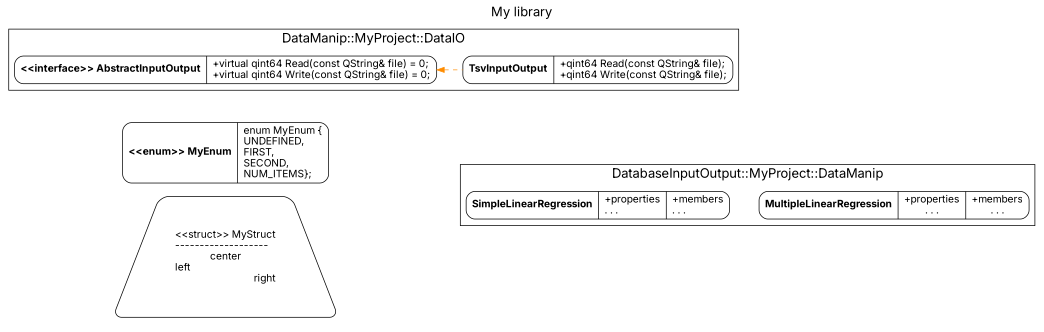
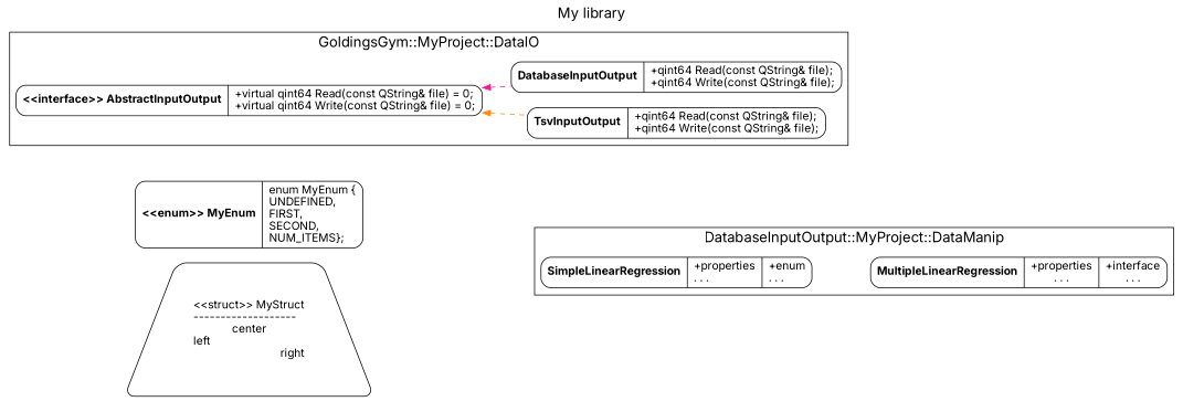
  strict digraph {
    compound=true
    fontname=Inter
    fontsize=18
    label="My library"
    labelloc=t
    rankdir=LR
    ranksep=0.5
    node [fontname=Inter fontsize=14 nojustify=true shape=record style=rounded]
    edge [fontname=Inter fontsize=10 style=invis]
    n1 [label=<{ <b>&lt;&lt;enum&gt;&gt; MyEnum</b>|enum MyEnum &#123;<br align="left" />UNDEFINED,<br align="left" />FIRST,<br align="left" />SECOND,<br align="left" />NUM_ITEMS&#125;&#59;<br align="left" /> }>]
    n2 [fillcolor=white label="<<struct>> MyStruct\n-------------------\lcenter\nleft\lright\r" shape=trapezium style="rounded,filled"]
-   n3 [label=<{ <b>SimpleLinearRegression</b>|+properties<br align="left"/>. . .<br align="left" />|+members<br align="left"/>. . . <br align="left" />}>]
-   n4 [label=<{ <b>MultipleLinearRegression</b>|+properties<br align="left" />. . .|+members<br align="left" />. . . }>]
+   n3 [label=<{ <b>SimpleLinearRegression</b>|+properties<br align="left"/>. . .<br align="left" />|+enum<br align="left"/>. . . <br align="left" />}>]
+   n4 [label=<{ <b>MultipleLinearRegression</b>|+properties<br align="left" />. . .|+interface<br align="left" />. . . }>]
    n5 [label=<{ <b>&lt;&lt;interface&gt;&gt; AbstractInputOutput</b>|+virtual qint64 Read(const QString&amp; file) = 0&#59;<br align="left"/>+virtual qint64 Write(const QString&amp; file) = 0&#59;<br align="left"/> }>]
    n6 [label=<{ <b>TsvInputOutput</b>|+qint64 Read(const QString&amp; file)&#59;<br align="left" />+qint64 Write(const QString&amp; file)&#59;<br align="left"/> }>]
+   n7 [label=<{ <b>DatabaseInputOutput</b>|+qint64 Read(const QString&amp; file)&#59;<br align="left" />+qint64 Write(const QString&amp; file)&#59;<br align="left"/> }>]
    subgraph cluster_1 {
      style=invis
      n1
      n2
    }
    subgraph cluster_2 {
      label="DatabaseInputOutput::MyProject::DataManip"
      n3
      n4
    }
    subgraph cluster_3 {
-     label="DataManip::MyProject::DataIO"
+     label="GoldingsGym::MyProject::DataIO"
      n5
      n6
+     n7
    }
    n1 -> n3
    n2 -> n3
    n3 -> n4
    n5 -> n6 [arrowhead=none arrowtail=normal color=darkorange dir=both style=dashed]
+   n5 -> n7 [arrowhead=none arrowtail=normal color=deeppink dir=both style=dashed]
  }
